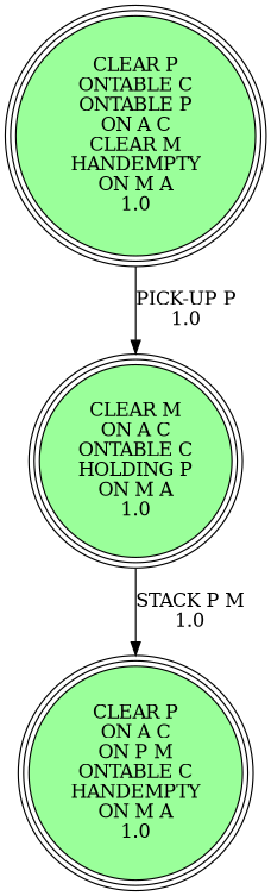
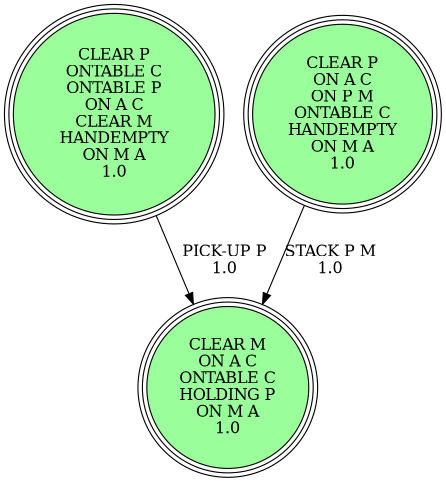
  digraph {
    node [fillcolor=palegreen1 peripheries=3 shape=circle style=filled]
    "CLEAR P\nONTABLE C\nONTABLE P\nON A C\nCLEAR M\nHANDEMPTY\nON M A\n1.0\n"
    "CLEAR M\nON A C\nONTABLE C\nHOLDING P\nON M A\n1.0\n"
    "CLEAR P\nON A C\nON P M\nONTABLE C\nHANDEMPTY\nON M A\n1.0\n"
    "CLEAR P\nONTABLE C\nONTABLE P\nON A C\nCLEAR M\nHANDEMPTY\nON M A\n1.0\n" -> "CLEAR M\nON A C\nONTABLE C\nHOLDING P\nON M A\n1.0\n" [label="PICK-UP P\n1.0\n"]
-   "CLEAR M\nON A C\nONTABLE C\nHOLDING P\nON M A\n1.0\n" -> "CLEAR P\nON A C\nON P M\nONTABLE C\nHANDEMPTY\nON M A\n1.0\n" [label="STACK P M\n1.0\n"]
+   "CLEAR P\nON A C\nON P M\nONTABLE C\nHANDEMPTY\nON M A\n1.0\n" -> "CLEAR M\nON A C\nONTABLE C\nHOLDING P\nON M A\n1.0\n" [label="STACK P M\n1.0\n"]
  }
